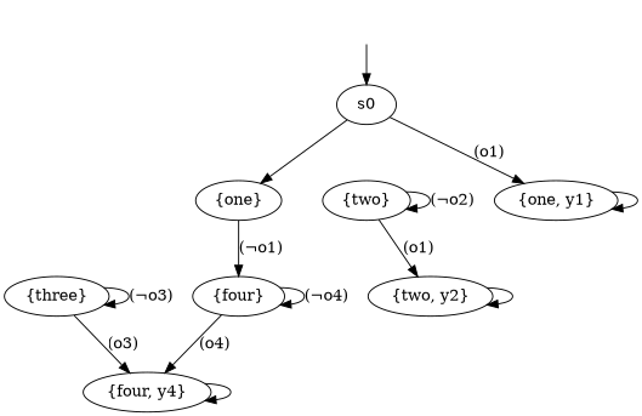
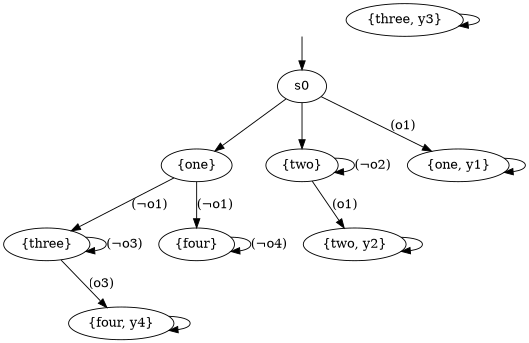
  digraph {
    _init [style=invis]
    s0
    n3 [label="{one}"]
    n4 [label="{two}"]
    n5 [label="{one, y1}"]
    n6 [label="{three}"]
    n7 [label="{four}"]
    n8 [label="{two, y2}"]
    n9 [label="{four, y4}"]
+   n10 [label="{three, y3}"]
    _init -> s0
    s0 -> n3
+   s0 -> n4
    s0 -> n5 [label="(o1)"]
+   n3 -> n6 [label="(¬o1)"]
    n3 -> n7 [label="(¬o1)"]
    n4 -> n4 [label="(¬o2)"]
    n4 -> n8 [label="(o1)"]
    n5 -> n5
    n6 -> n6 [label="(¬o3)"]
    n6 -> n9 [label="(o3)"]
    n7 -> n7 [label="(¬o4)"]
-   n7 -> n9 [label="(o4)"]
    n8 -> n8
    n9 -> n9
+   n10 -> n10
  }
